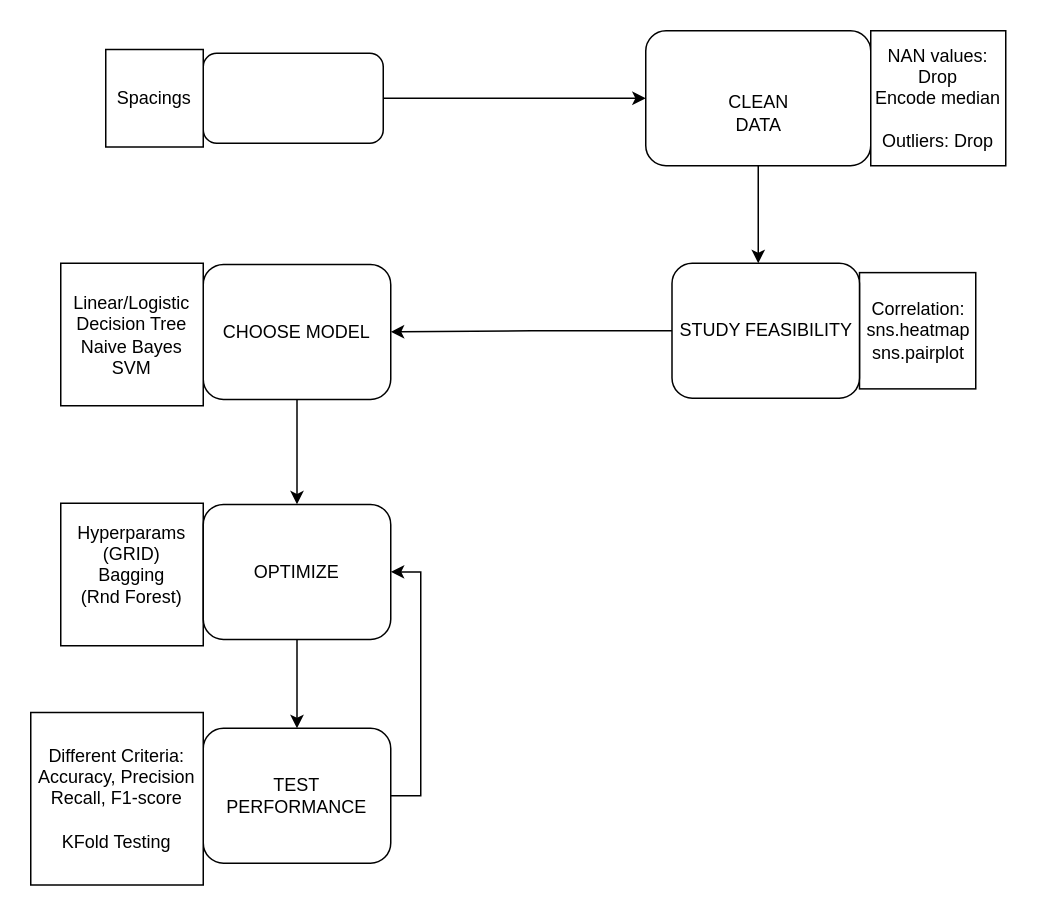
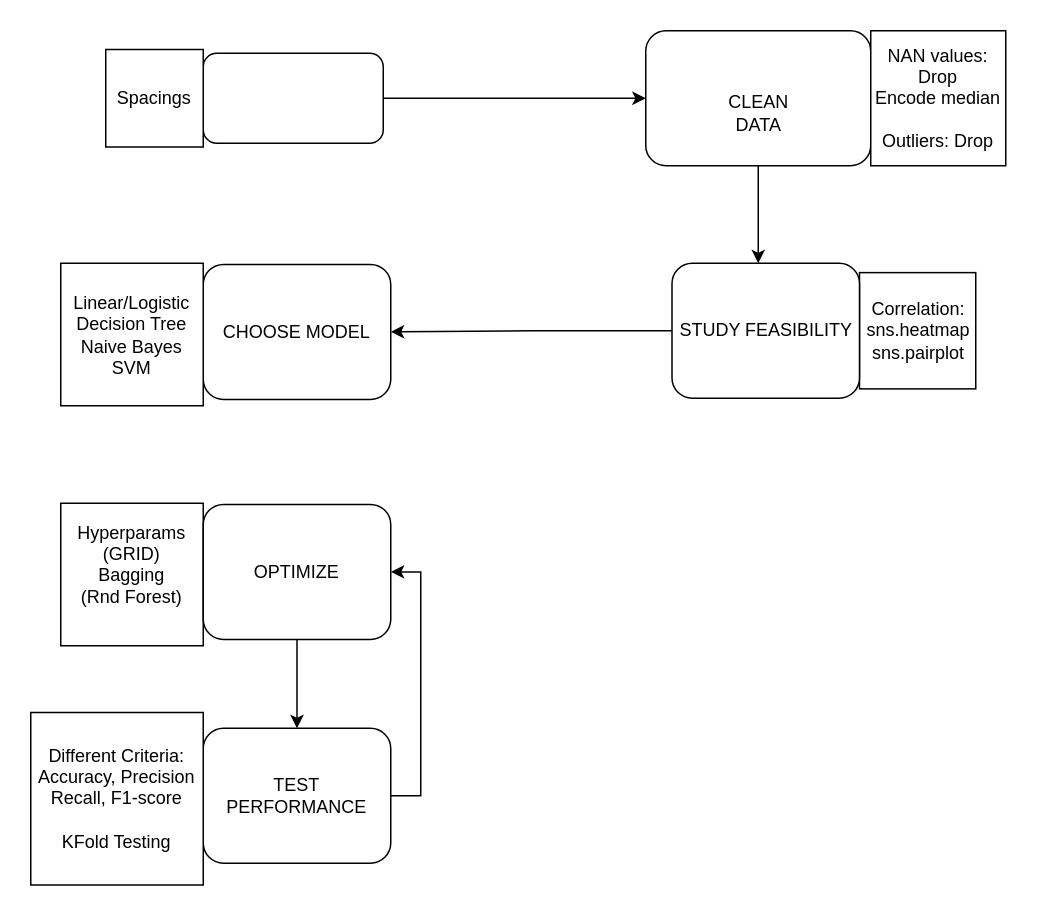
  <mxCell id="0" />
  <mxCell id="1" parent="0" />
  <mxCell id="2" style="edgeStyle=orthogonalEdgeStyle;rounded=0;orthogonalLoop=1;jettySize=auto;html=1;entryX=0;entryY=0.5;entryDx=0;entryDy=0;" edge="1" parent="1" source="3" target="5"><mxGeometry relative="1" as="geometry" /></mxCell>
  <mxCell id="3" value="" style="rounded=1;whiteSpace=wrap;html=1;" vertex="1" parent="1"><mxGeometry x="135" y="35" width="120" height="60" as="geometry" /></mxCell>
  <mxCell id="4" style="edgeStyle=orthogonalEdgeStyle;rounded=0;orthogonalLoop=1;jettySize=auto;html=1;exitX=0.5;exitY=1;exitDx=0;exitDy=0;" edge="1" parent="1" source="5"><mxGeometry relative="1" as="geometry"><mxPoint x="505" y="175" as="targetPoint" /></mxGeometry></mxCell>
  <mxCell id="5" value="" style="rounded=1;whiteSpace=wrap;html=1;" vertex="1" parent="1"><mxGeometry x="430" y="20" width="150" height="90" as="geometry" /></mxCell>
  <mxCell id="6" value="CLEAN DATA" style="text;html=1;strokeColor=none;fillColor=none;align=center;verticalAlign=middle;whiteSpace=wrap;rounded=0;" vertex="1" parent="1"><mxGeometry x="467.5" y="65" width="75" height="20" as="geometry" /></mxCell>
  <mxCell id="7" value="&lt;div&gt;Correlation:&lt;/div&gt;&lt;div&gt;sns.heatmap&lt;/div&gt;&lt;div&gt;sns.pairplot&lt;/div&gt;" style="whiteSpace=wrap;html=1;aspect=fixed;" vertex="1" parent="1"><mxGeometry x="572.5" y="181.25" width="77.5" height="77.5" as="geometry" /></mxCell>
- <mxCell id="8" style="edgeStyle=orthogonalEdgeStyle;rounded=0;orthogonalLoop=1;jettySize=auto;html=1;exitX=0.5;exitY=1;exitDx=0;exitDy=0;entryX=0.5;entryY=0;entryDx=0;entryDy=0;" edge="1" parent="1" source="9" target="18"><mxGeometry relative="1" as="geometry" /></mxCell>
  <mxCell id="9" value="CHOOSE MODEL" style="rounded=1;whiteSpace=wrap;html=1;" vertex="1" parent="1"><mxGeometry x="135" y="175.75" width="125" height="90" as="geometry" /></mxCell>
  <mxCell id="10" value="&lt;div&gt;NAN values:&lt;/div&gt;&lt;div&gt;Drop&lt;/div&gt;&lt;div&gt;Encode median&lt;br&gt;&lt;/div&gt;&lt;div&gt;&lt;br&gt;&lt;/div&gt;&lt;div&gt;Outliers: Drop&lt;br&gt;&lt;/div&gt;" style="whiteSpace=wrap;html=1;aspect=fixed;" vertex="1" parent="1"><mxGeometry x="580" y="20" width="90" height="90" as="geometry" /></mxCell>
  <mxCell id="11" value="&lt;div&gt;Linear/Logistic&lt;/div&gt;&lt;div&gt;Decision Tree&lt;/div&gt;&lt;div&gt;Naive Bayes&lt;/div&gt;&lt;div&gt;SVM&lt;/div&gt;" style="whiteSpace=wrap;html=1;aspect=fixed;" vertex="1" parent="1"><mxGeometry x="40" y="175" width="95" height="95" as="geometry" /></mxCell>
  <mxCell id="12" style="edgeStyle=orthogonalEdgeStyle;rounded=0;orthogonalLoop=1;jettySize=auto;html=1;exitX=0;exitY=0.5;exitDx=0;exitDy=0;entryX=1;entryY=0.5;entryDx=0;entryDy=0;" edge="1" parent="1" source="13" target="9"><mxGeometry relative="1" as="geometry" /></mxCell>
  <mxCell id="13" value="STUDY FEASIBILITY" style="rounded=1;whiteSpace=wrap;html=1;" vertex="1" parent="1"><mxGeometry x="447.5" y="175" width="125" height="90" as="geometry" /></mxCell>
  <mxCell id="14" style="edgeStyle=orthogonalEdgeStyle;rounded=0;orthogonalLoop=1;jettySize=auto;html=1;exitX=1;exitY=0.5;exitDx=0;exitDy=0;entryX=1;entryY=0.5;entryDx=0;entryDy=0;" edge="1" parent="1" source="15" target="18"><mxGeometry relative="1" as="geometry" /></mxCell>
  <mxCell id="15" value="TEST PERFORMANCE" style="rounded=1;whiteSpace=wrap;html=1;" vertex="1" parent="1"><mxGeometry x="135" y="485" width="125" height="90" as="geometry" /></mxCell>
  <mxCell id="16" value="&lt;div&gt;Hyperparams&lt;/div&gt;&lt;div&gt;(GRID)&lt;/div&gt;&lt;div&gt;Bagging&lt;/div&gt;&lt;div&gt;(Rnd Forest)&lt;/div&gt;&lt;div&gt;&lt;br&gt;&lt;/div&gt;" style="whiteSpace=wrap;html=1;aspect=fixed;" vertex="1" parent="1"><mxGeometry x="40" y="335" width="95" height="95" as="geometry" /></mxCell>
  <mxCell id="17" style="edgeStyle=orthogonalEdgeStyle;rounded=0;orthogonalLoop=1;jettySize=auto;html=1;exitX=0.5;exitY=1;exitDx=0;exitDy=0;entryX=0.5;entryY=0;entryDx=0;entryDy=0;" edge="1" parent="1" source="18" target="15"><mxGeometry relative="1" as="geometry" /></mxCell>
  <mxCell id="18" value="OPTIMIZE" style="rounded=1;whiteSpace=wrap;html=1;" vertex="1" parent="1"><mxGeometry x="135" y="335.75" width="125" height="90" as="geometry" /></mxCell>
  <mxCell id="19" value="&lt;div&gt;Different Criteria:&lt;/div&gt;&lt;div&gt;Accuracy, Precision&lt;/div&gt;&lt;div&gt;Recall, F1-score&lt;/div&gt;&lt;div&gt;&lt;br&gt;&lt;/div&gt;&lt;div&gt;KFold Testing&lt;br&gt;&lt;/div&gt;" style="whiteSpace=wrap;html=1;aspect=fixed;" vertex="1" parent="1"><mxGeometry x="20" y="474.5" width="115" height="115" as="geometry" /></mxCell>
  <mxCell id="20" value="Spacings" style="whiteSpace=wrap;html=1;aspect=fixed;" vertex="1" parent="1"><mxGeometry x="70" y="32.5" width="65" height="65" as="geometry" /></mxCell>
